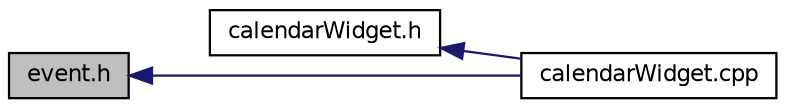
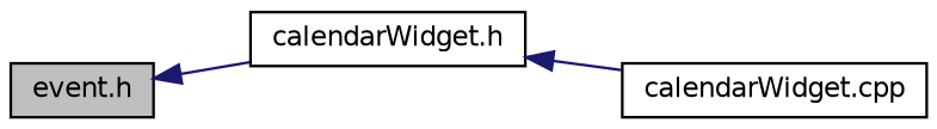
  digraph {
    rankdir=LR
    node [color=black fillcolor=white fontname=Helvetica fontsize=10 shape=record style=filled]
    edge [color=midnightblue dir=back fontname=Helvetica fontsize=10 labelfontname=Helvetica labelfontsize=10 style=solid]
    n1 [fillcolor=grey75 fontcolor=black height=0.2 label="event.h" width=0.4]
    n2 [height=0.2 label="calendarWidget.h" width=0.4]
    n3 [height=0.2 label="calendarWidget.cpp" width=0.4]
-   n1 -> n3
+   n1 -> n2
    n2 -> n3
  }
